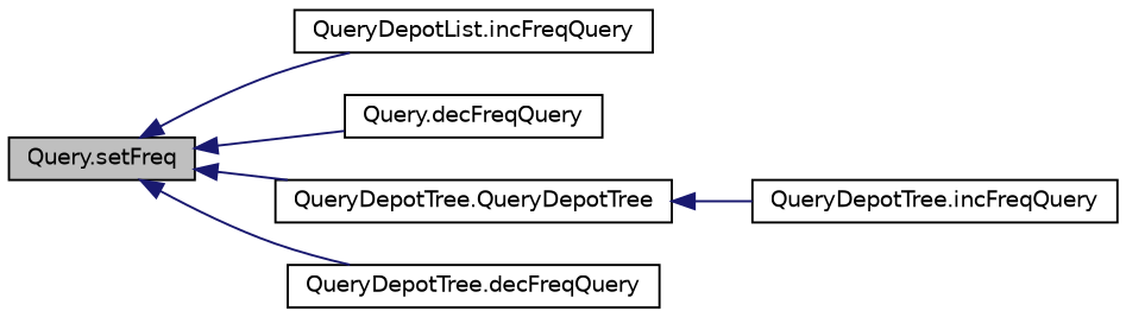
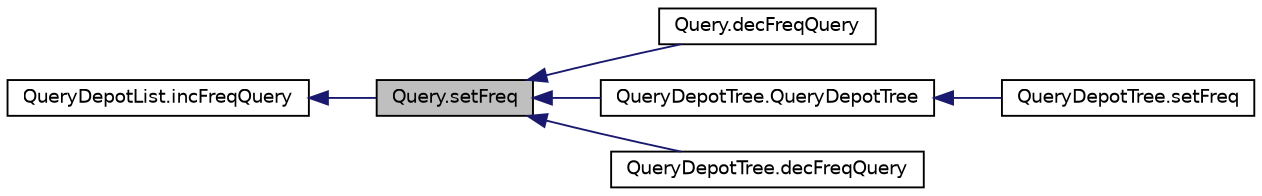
  digraph {
    rankdir=LR
    node [color=black fillcolor=white fontname=Helvetica fontsize=10 shape=record style=filled]
    edge [color=midnightblue dir=back fontname=Helvetica fontsize=10 labelfontname=Helvetica labelfontsize=10 style=solid]
    n1 [fillcolor=grey75 fontcolor=black height=0.2 label="Query.setFreq" width=0.4]
    n2 [height=0.2 label="QueryDepotList.incFreqQuery" width=0.4]
    n3 [height=0.2 label="Query.decFreqQuery" width=0.4]
    n4 [height=0.2 label="QueryDepotTree.QueryDepotTree" width=0.4]
    n5 [height=0.2 label="QueryDepotTree.decFreqQuery" width=0.4]
-   n6 [height=0.2 label="QueryDepotTree.incFreqQuery" width=0.4]
-   n1 -> n2
+   n6 [height=0.2 label="QueryDepotTree.setFreq" width=0.4]
+   n2 -> n1
    n1 -> n3
    n1 -> n4
    n1 -> n5
    n4 -> n6
  }
